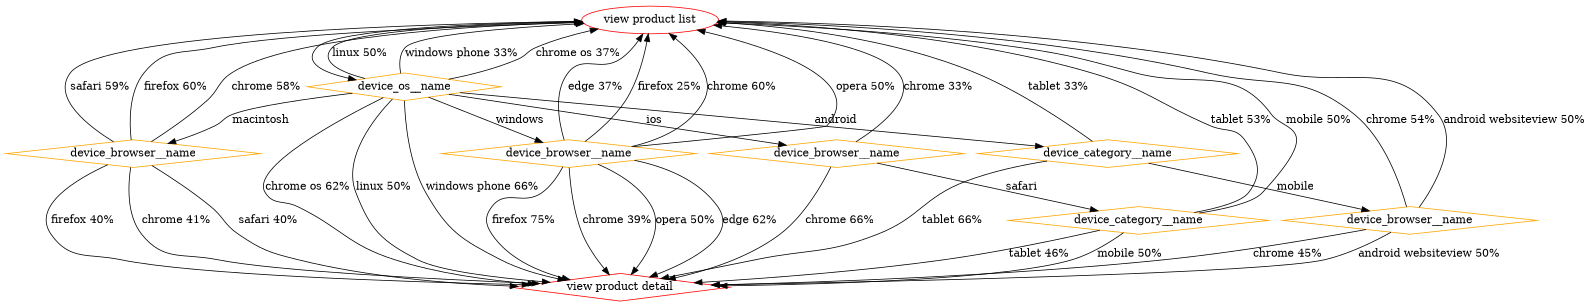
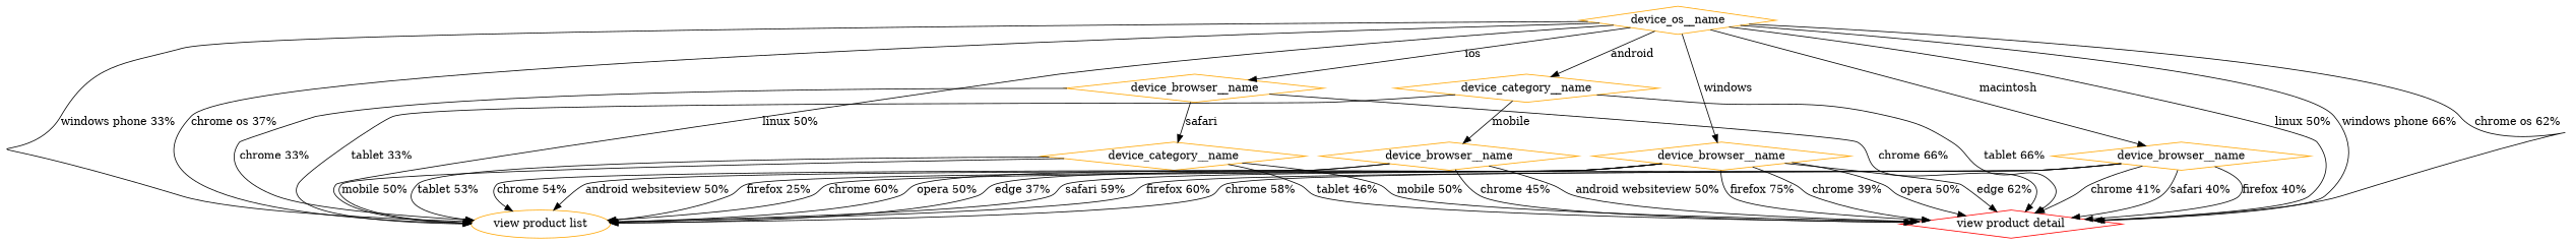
  digraph {
    node [color=orange shape=diamond]
-   n1 [color=red label="view product list" shape=oval]
+   n1 [label="view product list" shape=oval]
    n2 [label=device_os__name]
    n3 [label=device_browser__name]
    n4 [color=red label="view product detail"]
    n5 [label=device_category__name]
    n6 [label=device_browser__name]
    n7 [label=device_browser__name]
    n8 [label=device_category__name]
    n9 [label=device_browser__name]
-   n1 -> n2
    n2 -> n1 [label="linux 50%"]
    n2 -> n1 [label="windows phone 33%"]
    n2 -> n1 [label="chrome os 37%"]
    n2 -> n3 [label=ios]
    n2 -> n4 [label="linux 50%"]
    n2 -> n4 [label="windows phone 66%"]
    n2 -> n4 [label="chrome os 62%"]
    n2 -> n5 [label=android]
    n2 -> n6 [label=macintosh]
    n2 -> n7 [label=windows]
    n3 -> n1 [label="chrome 33%"]
    n3 -> n4 [label="chrome 66%"]
    n3 -> n8 [label=safari]
    n5 -> n1 [label="tablet 33%"]
    n5 -> n4 [label="tablet 66%"]
    n5 -> n9 [label=mobile]
    n6 -> n1 [label="firefox 60%"]
    n6 -> n1 [label="chrome 58%"]
    n6 -> n1 [label="safari 59%"]
    n6 -> n4 [label="firefox 40%"]
    n6 -> n4 [label="chrome 41%"]
    n6 -> n4 [label="safari 40%"]
    n7 -> n1 [label="firefox 25%"]
    n7 -> n1 [label="chrome 60%"]
    n7 -> n1 [label="opera 50%"]
    n7 -> n1 [label="edge 37%"]
    n7 -> n4 [label="firefox 75%"]
    n7 -> n4 [label="chrome 39%"]
    n7 -> n4 [label="opera 50%"]
    n7 -> n4 [label="edge 62%"]
    n8 -> n1 [label="tablet 53%"]
    n8 -> n1 [label="mobile 50%"]
    n8 -> n4 [label="tablet 46%"]
    n8 -> n4 [label="mobile 50%"]
    n9 -> n1 [label="chrome 54%"]
    n9 -> n1 [label="android websiteview 50%"]
    n9 -> n4 [label="chrome 45%"]
    n9 -> n4 [label="android websiteview 50%"]
  }
